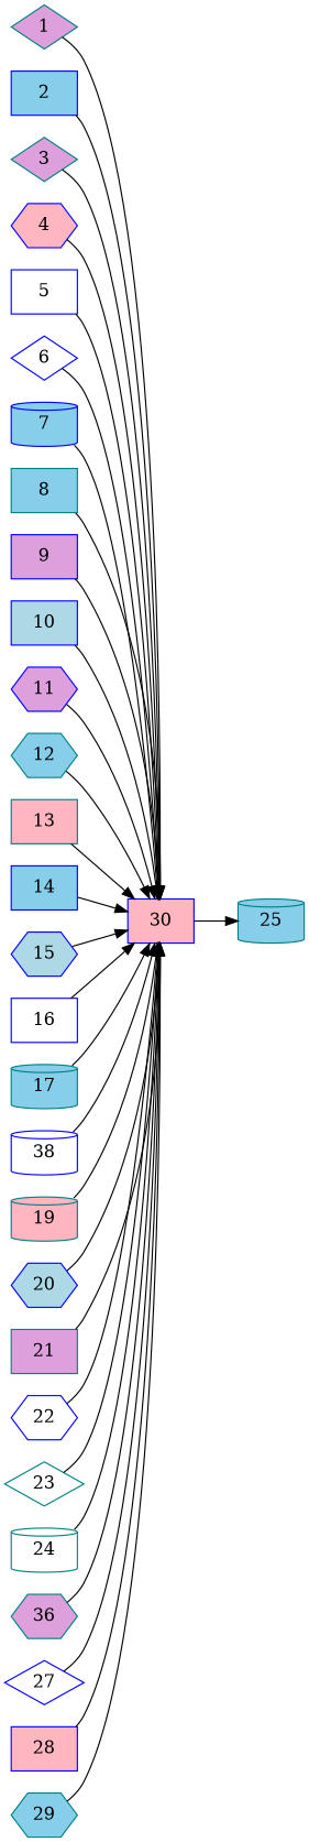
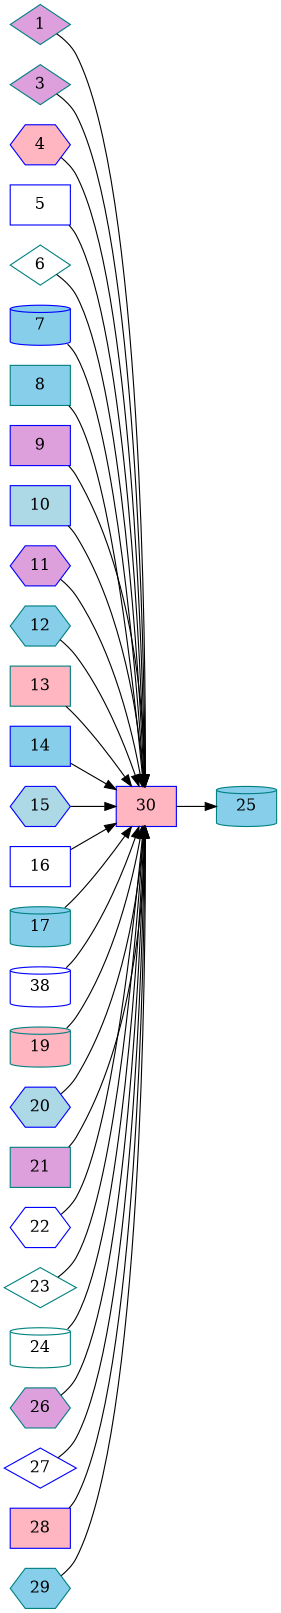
  digraph {
    rankdir=LR
    node [Weight=6 color=blue fillcolor=skyblue shape=box style=filled]
    edge [Weight=65]
    1 [color=teal fillcolor=plum shape=diamond]
    30 [Weight=10 fillcolor=lightpink]
    25 [Weight=3 color=teal shape=cylinder]
-   2
    3 [color=teal fillcolor=plum shape=diamond]
    4 [Weight=5 fillcolor=lightpink shape=hexagon]
    5 [fillcolor=white]
-   6 [Weight=3 fillcolor=white shape=diamond]
+   6 [Weight=3 color=teal fillcolor=white shape=diamond]
    7 [Weight=2 shape=cylinder]
    8 [Weight=2 color=teal]
    9 [Weight=4 fillcolor=plum]
    10 [Weight=5 fillcolor=lightblue]
    11 [Weight=7 fillcolor=plum shape=hexagon]
    12 [Weight=3 color=teal shape=hexagon]
    13 [Weight=5 color=teal fillcolor=lightpink]
    14 [Weight=9]
    15 [Weight=5 fillcolor=lightblue shape=hexagon]
    16 [fillcolor=white]
    17 [Weight=8 color=teal shape=cylinder]
    n20 [fillcolor=white label=38 shape=cylinder]
    19 [Weight=9 color=teal fillcolor=lightpink shape=cylinder]
    20 [Weight=7 fillcolor=lightblue shape=hexagon]
    21 [Weight=5 color=teal fillcolor=plum]
    22 [Weight=10 fillcolor=white shape=hexagon]
    23 [Weight=9 color=teal fillcolor=white shape=diamond]
    24 [Weight=2 color=teal fillcolor=white shape=cylinder]
-   26 [Weight=2 color=teal fillcolor=plum shape=hexagon label=36]
+   26 [Weight=2 color=teal fillcolor=plum shape=hexagon]
    27 [Weight=2 fillcolor=white shape=diamond]
    28 [Weight=4 fillcolor=lightpink]
    29 [Weight=2 color=teal shape=hexagon]
    1 -> 30 [Weight=81]
    30 -> 25 [Weight=24]
-   2 -> 30
    3 -> 30 [Weight=41]
    4 -> 30 [Weight=57]
    5 -> 30
    6 -> 30 [Weight=24]
    7 -> 30 [Weight=57]
    8 -> 30 [Weight=49]
    9 -> 30 [Weight=16]
    10 -> 30 [Weight=32]
    11 -> 30 [Weight=81]
    12 -> 30 [Weight=41]
    13 -> 30 [Weight=49]
    14 -> 30 [Weight=81]
    15 -> 30 [Weight=49]
    16 -> 30 [Weight=24]
    17 -> 30 [Weight=57]
    n20 -> 30 [Weight=73]
    19 -> 30 [Weight=49]
    20 -> 30 [Weight=57]
    21 -> 30 [Weight=57]
    22 -> 30 [Weight=73]
    23 -> 30
    24 -> 30 [Weight=81]
    26 -> 30
    27 -> 30 [Weight=73]
    28 -> 30
    29 -> 30 [Weight=41]
  }
